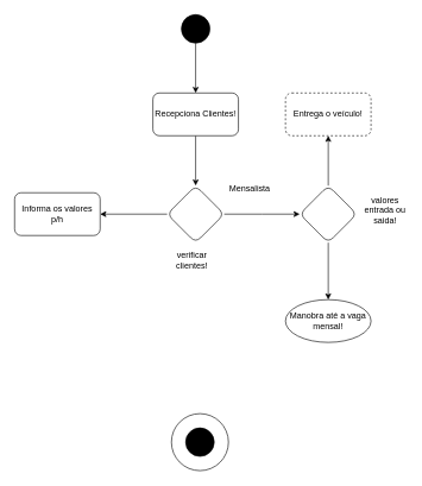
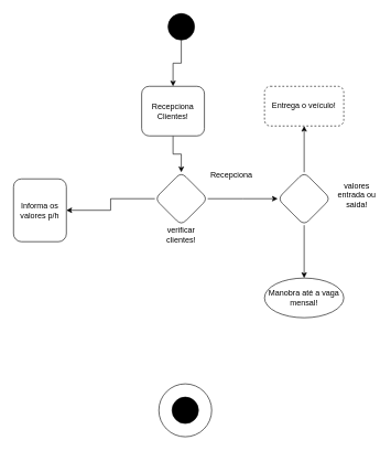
  <mxCell id="0" />
  <mxCell id="1" parent="0" />
  <mxCell id="2" value="" style="group" vertex="1" connectable="0" parent="1"><mxGeometry x="240" y="580" width="80" height="80" as="geometry" /></mxCell>
  <mxCell id="3" value="" style="ellipse;whiteSpace=wrap;html=1;aspect=fixed;" vertex="1" parent="2"><mxGeometry width="80" height="80" as="geometry" /></mxCell>
  <mxCell id="4" value="" style="ellipse;whiteSpace=wrap;html=1;aspect=fixed;fillColor=#000000;" vertex="1" parent="2"><mxGeometry x="20" y="20" width="40" height="40" as="geometry" /></mxCell>
  <mxCell id="5" value="" style="edgeStyle=orthogonalEdgeStyle;rounded=0;orthogonalLoop=1;jettySize=auto;html=1;" edge="1" parent="1" source="6" target="8"><mxGeometry relative="1" as="geometry" /></mxCell>
  <mxCell id="6" value="" style="ellipse;whiteSpace=wrap;html=1;aspect=fixed;fillColor=#000000;" vertex="1" parent="1"><mxGeometry x="254" y="20" width="40" height="40" as="geometry" /></mxCell>
  <mxCell id="7" value="" style="edgeStyle=orthogonalEdgeStyle;rounded=0;orthogonalLoop=1;jettySize=auto;html=1;" edge="1" parent="1" source="8" target="11"><mxGeometry relative="1" as="geometry" /></mxCell>
- <mxCell id="8" value="Recepciona Clientes!" style="rounded=1;whiteSpace=wrap;html=1;" vertex="1" parent="1"><mxGeometry x="214" y="130" width="120" height="60" as="geometry" /></mxCell>
+ <mxCell id="8" value="Recepciona Clientes!" style="rounded=1;whiteSpace=wrap;html=1;" vertex="1" parent="1"><mxGeometry x="214" y="130" width="95" height="75" as="geometry" /></mxCell>
  <mxCell id="9" value="" style="edgeStyle=orthogonalEdgeStyle;rounded=0;orthogonalLoop=1;jettySize=auto;html=1;" edge="1" parent="1" source="11" target="12"><mxGeometry relative="1" as="geometry" /></mxCell>
  <mxCell id="10" value="" style="edgeStyle=orthogonalEdgeStyle;rounded=0;orthogonalLoop=1;jettySize=auto;html=1;" edge="1" parent="1" source="11"><mxGeometry relative="1" as="geometry"><mxPoint x="420" y="300" as="targetPoint" /></mxGeometry></mxCell>
  <mxCell id="11" value="" style="rhombus;whiteSpace=wrap;html=1;rounded=1;" vertex="1" parent="1"><mxGeometry x="234" y="260" width="80" height="80" as="geometry" /></mxCell>
- <mxCell id="12" value="Informa os valores p/h" style="whiteSpace=wrap;html=1;rounded=1;" vertex="1" parent="1"><mxGeometry x="20" y="270" width="120" height="60" as="geometry" /></mxCell>
+ <mxCell id="12" value="Informa os valores p/h" style="whiteSpace=wrap;html=1;rounded=1;" vertex="1" parent="1"><mxGeometry x="20" y="270" width="80" height="95" as="geometry" /></mxCell>
  <mxCell id="13" value="Manobra até a vaga mensal!" style="ellipse;whiteSpace=wrap;html=1;" vertex="1" parent="1"><mxGeometry x="400" y="420" width="120" height="60" as="geometry" /></mxCell>
- <mxCell id="14" value="verificar clientes!" style="text;html=1;strokeColor=none;fillColor=none;align=center;verticalAlign=middle;whiteSpace=wrap;rounded=0;" vertex="1" parent="1"><mxGeometry x="239" y="350" width="60" height="30" as="geometry" /></mxCell>
- <mxCell id="15" value="Mensalista" style="text;html=1;strokeColor=none;fillColor=none;align=center;verticalAlign=middle;whiteSpace=wrap;rounded=0;" vertex="1" parent="1"><mxGeometry x="320" y="250" width="60" height="30" as="geometry" /></mxCell>
+ <mxCell id="14" value="verificar clientes!" style="text;html=1;strokeColor=none;fillColor=none;align=center;verticalAlign=middle;whiteSpace=wrap;rounded=0;" vertex="1" parent="1"><mxGeometry x="244" y="340" width="60" height="30" as="geometry" /></mxCell>
+ <mxCell id="15" value="Recepciona" style="text;html=1;strokeColor=none;fillColor=none;align=center;verticalAlign=middle;whiteSpace=wrap;rounded=0;" vertex="1" parent="1"><mxGeometry x="320" y="250" width="60" height="30" as="geometry" /></mxCell>
  <mxCell id="16" value="" style="edgeStyle=orthogonalEdgeStyle;rounded=0;orthogonalLoop=1;jettySize=auto;html=1;" edge="1" parent="1" source="18" target="13"><mxGeometry relative="1" as="geometry" /></mxCell>
  <mxCell id="17" value="" style="edgeStyle=orthogonalEdgeStyle;rounded=0;orthogonalLoop=1;jettySize=auto;html=1;" edge="1" parent="1" source="18" target="20"><mxGeometry relative="1" as="geometry" /></mxCell>
  <mxCell id="18" value="" style="rhombus;whiteSpace=wrap;html=1;rounded=1;" vertex="1" parent="1"><mxGeometry x="420" y="260" width="80" height="80" as="geometry" /></mxCell>
  <mxCell id="19" value="valores entrada ou saida!" style="text;html=1;strokeColor=none;fillColor=none;align=center;verticalAlign=middle;whiteSpace=wrap;rounded=0;" vertex="1" parent="1"><mxGeometry x="510" y="280" width="60" height="30" as="geometry" /></mxCell>
  <mxCell id="20" value="Entrega o veículo!" style="whiteSpace=wrap;html=1;rounded=1;dashed=1;" vertex="1" parent="1"><mxGeometry x="400" y="130" width="120" height="60" as="geometry" /></mxCell>
